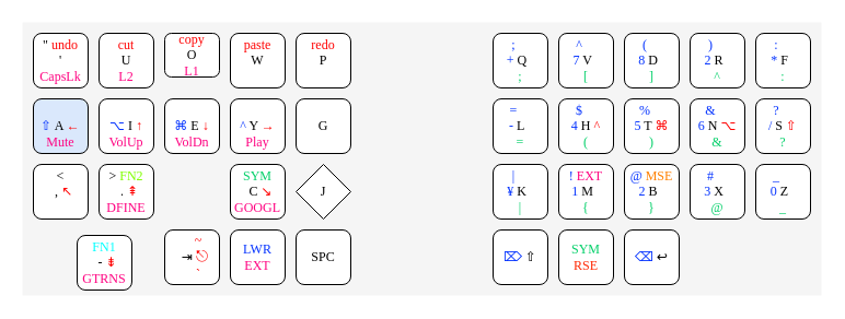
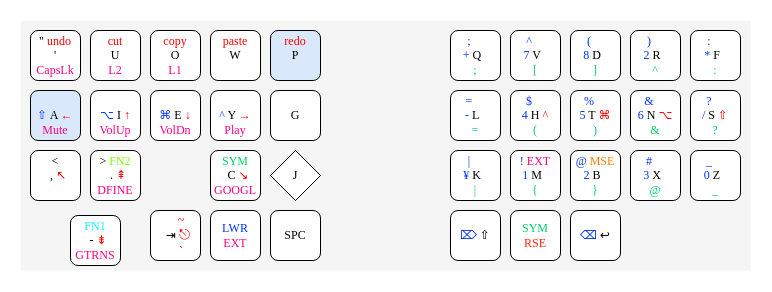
  <mxCell id="0" />
  <mxCell id="1" parent="0" />
  <mxCell id="2" value="" style="rounded=0;whiteSpace=wrap;html=1;fontColor=#333333;fillColor=#f5f5f5;strokeColor=none;fontFamily=Source Code Pro;fontSource=https%3A%2F%2Ffonts.googleapis.com%2Fcss%3Ffamily%3DSource%2BCode%2BPro;" parent="1" vertex="1"><mxGeometry x="20" y="20" width="730" height="250" as="geometry" /></mxCell>
  <mxCell id="3" value="&quot; &lt;font color=&quot;#ff0000&quot;&gt;undo&lt;/font&gt;&lt;br&gt;'&lt;br&gt;&lt;font color=&quot;#ff0080&quot;&gt;CapsLk&lt;/font&gt;" style="rounded=1;whiteSpace=wrap;html=1;fontFamily=Source Code Pro;fontSource=https%3A%2F%2Ffonts.googleapis.com%2Fcss%3Ffamily%3DSource%2BCode%2BPro;" parent="1" vertex="1"><mxGeometry x="30" y="30" width="50" height="50" as="geometry" /></mxCell>
  <mxCell id="4" value="&lt;font color=&quot;#ff0000&quot;&gt;cut&lt;br&gt;&lt;/font&gt;U&lt;br&gt;&lt;font color=&quot;#ff0080&quot;&gt;L2&lt;/font&gt;" style="rounded=1;whiteSpace=wrap;html=1;fontFamily=Source Code Pro;fontSource=https%3A%2F%2Ffonts.googleapis.com%2Fcss%3Ffamily%3DSource%2BCode%2BPro;" parent="1" vertex="1"><mxGeometry x="90" y="30" width="50" height="50" as="geometry" /></mxCell>
- <mxCell id="5" value="&lt;font color=&quot;#ff0000&quot;&gt;copy&lt;/font&gt;&lt;br&gt;O&lt;br&gt;&lt;font color=&quot;#ff0080&quot;&gt;L1&lt;/font&gt;" style="rounded=1;whiteSpace=wrap;html=1;fontFamily=Source Code Pro;fontSource=https%3A%2F%2Ffonts.googleapis.com%2Fcss%3Ffamily%3DSource%2BCode%2BPro;" parent="1" vertex="1"><mxGeometry x="150" y="30" width="50" height="40" as="geometry" /></mxCell>
+ <mxCell id="5" value="&lt;font color=&quot;#ff0000&quot;&gt;copy&lt;/font&gt;&lt;br&gt;O&lt;br&gt;&lt;font color=&quot;#ff0080&quot;&gt;L1&lt;/font&gt;" style="rounded=1;whiteSpace=wrap;html=1;fontFamily=Source Code Pro;fontSource=https%3A%2F%2Ffonts.googleapis.com%2Fcss%3Ffamily%3DSource%2BCode%2BPro;" parent="1" vertex="1"><mxGeometry x="150" y="30" width="50" height="50" as="geometry" /></mxCell>
  <mxCell id="6" value="&lt;font color=&quot;#ff0000&quot;&gt;paste&lt;br&gt;&lt;/font&gt;W&lt;br&gt;&amp;nbsp;" style="rounded=1;whiteSpace=wrap;html=1;fontFamily=Source Code Pro;fontSource=https%3A%2F%2Ffonts.googleapis.com%2Fcss%3Ffamily%3DSource%2BCode%2BPro;" parent="1" vertex="1"><mxGeometry x="210" y="30" width="50" height="50" as="geometry" /></mxCell>
- <mxCell id="7" value="&lt;font color=&quot;#ff0000&quot;&gt;redo&lt;br&gt;&lt;/font&gt;P&lt;br&gt;&amp;nbsp;" style="rounded=1;whiteSpace=wrap;html=1;fontFamily=Source Code Pro;fontSource=https%3A%2F%2Ffonts.googleapis.com%2Fcss%3Ffamily%3DSource%2BCode%2BPro;" parent="1" vertex="1"><mxGeometry x="270" y="30" width="50" height="50" as="geometry" /></mxCell>
+ <mxCell id="7" value="&lt;font color=&quot;#ff0000&quot;&gt;redo&lt;br&gt;&lt;/font&gt;P&lt;br&gt;&amp;nbsp;" style="rounded=1;whiteSpace=wrap;html=1;fontFamily=Source Code Pro;fontSource=https%3A%2F%2Ffonts.googleapis.com%2Fcss%3Ffamily%3DSource%2BCode%2BPro;fillColor=#dae8fc;" parent="1" vertex="1"><mxGeometry x="270" y="30" width="50" height="50" as="geometry" /></mxCell>
  <mxCell id="8" value="&amp;nbsp;&lt;br&gt;&lt;font color=&quot;#0433ff&quot;&gt;⇧&lt;/font&gt; A &lt;font color=&quot;#ff0000&quot;&gt;←&lt;br&gt;&lt;/font&gt;&lt;font color=&quot;#ff0080&quot;&gt;Mute&lt;/font&gt;" style="rounded=1;whiteSpace=wrap;html=1;fontFamily=Source Code Pro;fontSource=https%3A%2F%2Ffonts.googleapis.com%2Fcss%3Ffamily%3DSource%2BCode%2BPro;fillColor=#dae8fc;" parent="1" vertex="1"><mxGeometry x="30" y="90" width="50" height="50" as="geometry" /></mxCell>
  <mxCell id="9" value="&amp;nbsp;&lt;br&gt;&lt;font color=&quot;#0433ff&quot;&gt;⌥&lt;/font&gt; I &lt;font color=&quot;#ff0000&quot;&gt;↑&lt;/font&gt;&lt;br&gt;&lt;font color=&quot;#ff0080&quot;&gt;VolUp&lt;/font&gt;" style="rounded=1;whiteSpace=wrap;html=1;fontFamily=Source Code Pro;fontSource=https%3A%2F%2Ffonts.googleapis.com%2Fcss%3Ffamily%3DSource%2BCode%2BPro;" parent="1" vertex="1"><mxGeometry x="90" y="90" width="50" height="50" as="geometry" /></mxCell>
  <mxCell id="10" value="&amp;nbsp;&lt;br&gt;&lt;font color=&quot;#0433ff&quot;&gt;⌘&lt;/font&gt; E &lt;font color=&quot;#ff0000&quot;&gt;↓&lt;/font&gt;&lt;br&gt;&lt;font color=&quot;#ff0080&quot;&gt;VolDn&lt;/font&gt;" style="rounded=1;whiteSpace=wrap;html=1;fontFamily=Source Code Pro;fontSource=https%3A%2F%2Ffonts.googleapis.com%2Fcss%3Ffamily%3DSource%2BCode%2BPro;" parent="1" vertex="1"><mxGeometry x="150" y="90" width="50" height="50" as="geometry" /></mxCell>
  <mxCell id="11" value="&amp;nbsp;&lt;br&gt;&lt;font color=&quot;#0433ff&quot;&gt;^ &lt;/font&gt;Y &lt;font color=&quot;#ff0000&quot;&gt;→&lt;/font&gt;&lt;br&gt;&lt;font color=&quot;#ff0080&quot;&gt;Play&lt;/font&gt;" style="rounded=1;whiteSpace=wrap;html=1;fontFamily=Source Code Pro;fontSource=https%3A%2F%2Ffonts.googleapis.com%2Fcss%3Ffamily%3DSource%2BCode%2BPro;" parent="1" vertex="1"><mxGeometry x="210" y="90" width="50" height="50" as="geometry" /></mxCell>
  <mxCell id="12" value="G" style="rounded=1;whiteSpace=wrap;html=1;fontFamily=Source Code Pro;fontSource=https%3A%2F%2Ffonts.googleapis.com%2Fcss%3Ffamily%3DSource%2BCode%2BPro;" parent="1" vertex="1"><mxGeometry x="270" y="90" width="50" height="50" as="geometry" /></mxCell>
  <mxCell id="13" value="&amp;lt;&lt;br&gt;&amp;nbsp; , &lt;font color=&quot;#ff0000&quot;&gt;↖&lt;br&gt;&lt;/font&gt;&amp;nbsp;" style="rounded=1;whiteSpace=wrap;html=1;fontFamily=Source Code Pro;fontSource=https%3A%2F%2Ffonts.googleapis.com%2Fcss%3Ffamily%3DSource%2BCode%2BPro;" parent="1" vertex="1"><mxGeometry x="30" y="150" width="50" height="50" as="geometry" /></mxCell>
  <mxCell id="14" value="&amp;gt; &lt;font color=&quot;#80ff00&quot;&gt;FN2&lt;/font&gt;&lt;br&gt;&amp;nbsp; . &lt;font color=&quot;#ff0000&quot;&gt;⇞&lt;/font&gt;&lt;br&gt;&lt;font color=&quot;#ff0080&quot;&gt;DFINE&lt;/font&gt;" style="rounded=1;whiteSpace=wrap;html=1;fontFamily=Source Code Pro;fontSource=https%3A%2F%2Ffonts.googleapis.com%2Fcss%3Ffamily%3DSource%2BCode%2BPro;" parent="1" vertex="1"><mxGeometry x="90" y="150" width="50" height="50" as="geometry" /></mxCell>
  <mxCell id="15" value="&lt;font color=&quot;#00ffff&quot;&gt;FN1&lt;/font&gt;&lt;br&gt;&amp;nbsp; - &lt;font color=&quot;#ff0000&quot;&gt;⇟&lt;/font&gt;&lt;br&gt;&lt;font color=&quot;#ff0080&quot;&gt;GTRNS&lt;/font&gt;" style="rounded=1;whiteSpace=wrap;html=1;fontFamily=Source Code Pro;fontSource=https%3A%2F%2Ffonts.googleapis.com%2Fcss%3Ffamily%3DSource%2BCode%2BPro;" parent="1" vertex="1"><mxGeometry x="70" y="215" width="50" height="50" as="geometry" /></mxCell>
  <mxCell id="16" value="&lt;font color=&quot;#00cf68&quot;&gt;SYM&lt;br&gt;&lt;/font&gt;&amp;nbsp; C &lt;font color=&quot;#ff0000&quot;&gt;↘&lt;/font&gt;&lt;br&gt;&lt;font color=&quot;#ff0080&quot;&gt;GOOGL&lt;/font&gt;" style="rounded=1;whiteSpace=wrap;html=1;fontFamily=Source Code Pro;fontSource=https%3A%2F%2Ffonts.googleapis.com%2Fcss%3Ffamily%3DSource%2BCode%2BPro;" parent="1" vertex="1"><mxGeometry x="210" y="150" width="50" height="50" as="geometry" /></mxCell>
  <mxCell id="17" value="J" style="rhombus;whiteSpace=wrap;html=1;fontFamily=Source Code Pro;fontSource=https%3A%2F%2Ffonts.googleapis.com%2Fcss%3Ffamily%3DSource%2BCode%2BPro;" parent="1" vertex="1"><mxGeometry x="270" y="150" width="50" height="50" as="geometry" /></mxCell>
  <mxCell id="18" value="SPC" style="rounded=1;whiteSpace=wrap;html=1;fontFamily=Source Code Pro;fontSource=https%3A%2F%2Ffonts.googleapis.com%2Fcss%3Ffamily%3DSource%2BCode%2BPro;" parent="1" vertex="1"><mxGeometry x="270" y="210" width="50" height="50" as="geometry" /></mxCell>
  <mxCell id="19" value="&lt;font color=&quot;#0433ff&quot;&gt;; &amp;nbsp; &amp;nbsp;&lt;br&gt;+&lt;/font&gt; Q &amp;nbsp;&lt;br&gt;&lt;font color=&quot;#00cf68&quot;&gt;;&lt;/font&gt;" style="rounded=1;whiteSpace=wrap;html=1;fontFamily=Source Code Pro;fontSource=https%3A%2F%2Ffonts.googleapis.com%2Fcss%3Ffamily%3DSource%2BCode%2BPro;" parent="1" vertex="1"><mxGeometry x="450" y="30" width="50" height="50" as="geometry" /></mxCell>
  <mxCell id="20" value="&lt;font color=&quot;#0433ff&quot;&gt;^ &amp;nbsp; &amp;nbsp;&lt;br&gt;7&lt;/font&gt; V &amp;nbsp;&lt;br&gt;&lt;font color=&quot;#00cf68&quot;&gt;[&lt;/font&gt;" style="rounded=1;whiteSpace=wrap;html=1;fontFamily=Source Code Pro;fontSource=https%3A%2F%2Ffonts.googleapis.com%2Fcss%3Ffamily%3DSource%2BCode%2BPro;" parent="1" vertex="1"><mxGeometry x="510" y="30" width="50" height="50" as="geometry" /></mxCell>
  <mxCell id="21" value="&lt;font color=&quot;#0433ff&quot;&gt;( &amp;nbsp; &amp;nbsp;&lt;br&gt;8&lt;/font&gt; D &amp;nbsp;&lt;br&gt;&lt;font color=&quot;#00cf68&quot;&gt;]&lt;/font&gt;" style="rounded=1;whiteSpace=wrap;html=1;fontFamily=Source Code Pro;fontSource=https%3A%2F%2Ffonts.googleapis.com%2Fcss%3Ffamily%3DSource%2BCode%2BPro;" parent="1" vertex="1"><mxGeometry x="570" y="30" width="50" height="50" as="geometry" /></mxCell>
  <mxCell id="22" value="&lt;font color=&quot;#0433ff&quot;&gt;) &amp;nbsp; &amp;nbsp;&lt;br&gt;2&lt;/font&gt; R &amp;nbsp;&lt;br&gt;&lt;font color=&quot;#00cf68&quot;&gt;^&lt;/font&gt;" style="rounded=1;whiteSpace=wrap;html=1;fontFamily=Source Code Pro;fontSource=https%3A%2F%2Ffonts.googleapis.com%2Fcss%3Ffamily%3DSource%2BCode%2BPro;" parent="1" vertex="1"><mxGeometry x="630" y="30" width="50" height="50" as="geometry" /></mxCell>
  <mxCell id="23" value="&lt;font color=&quot;#0433ff&quot;&gt;: &amp;nbsp; &amp;nbsp;&lt;br&gt;*&lt;/font&gt; F &amp;nbsp;&lt;br&gt;&lt;font color=&quot;#00cf68&quot;&gt;:&lt;/font&gt;" style="rounded=1;whiteSpace=wrap;html=1;fontFamily=Source Code Pro;fontSource=https%3A%2F%2Ffonts.googleapis.com%2Fcss%3Ffamily%3DSource%2BCode%2BPro;" parent="1" vertex="1"><mxGeometry x="690" y="30" width="50" height="50" as="geometry" /></mxCell>
  <mxCell id="24" value="&lt;font color=&quot;#0433ff&quot;&gt;= &amp;nbsp; &amp;nbsp;&lt;/font&gt;&lt;br&gt;&lt;font color=&quot;#0433ff&quot;&gt;- &lt;/font&gt;L &amp;nbsp;&lt;br&gt;&lt;font color=&quot;#00cf68&quot;&gt;=&lt;/font&gt;" style="rounded=1;whiteSpace=wrap;html=1;fontFamily=Source Code Pro;fontSource=https%3A%2F%2Ffonts.googleapis.com%2Fcss%3Ffamily%3DSource%2BCode%2BPro;" parent="1" vertex="1"><mxGeometry x="450" y="90" width="50" height="50" as="geometry" /></mxCell>
  <mxCell id="25" value="&lt;font color=&quot;#0433ff&quot;&gt;$ &amp;nbsp; &amp;nbsp;&lt;br&gt;4&lt;/font&gt; H &lt;font color=&quot;#ff0000&quot;&gt;^&lt;/font&gt;&lt;br&gt;&lt;font color=&quot;#00cf68&quot;&gt;(&lt;/font&gt;" style="rounded=1;whiteSpace=wrap;html=1;fontFamily=Source Code Pro;fontSource=https%3A%2F%2Ffonts.googleapis.com%2Fcss%3Ffamily%3DSource%2BCode%2BPro;" parent="1" vertex="1"><mxGeometry x="510" y="90" width="50" height="50" as="geometry" /></mxCell>
  <mxCell id="26" value="&lt;font color=&quot;#0433ff&quot;&gt;% &amp;nbsp; &amp;nbsp;&lt;/font&gt;&lt;br&gt;&lt;font color=&quot;#0433ff&quot;&gt;5&lt;/font&gt; T &lt;font color=&quot;#ff0000&quot;&gt;⌘&lt;br&gt;&lt;/font&gt;&lt;font color=&quot;#00cf68&quot;&gt;)&lt;/font&gt;" style="rounded=1;whiteSpace=wrap;html=1;fontFamily=Source Code Pro;fontSource=https%3A%2F%2Ffonts.googleapis.com%2Fcss%3Ffamily%3DSource%2BCode%2BPro;" parent="1" vertex="1"><mxGeometry x="570" y="90" width="50" height="50" as="geometry" /></mxCell>
  <mxCell id="27" value="&lt;font color=&quot;#0433ff&quot;&gt;&amp;amp; &amp;nbsp; &amp;nbsp;&lt;/font&gt;&lt;br&gt;&lt;font color=&quot;#0433ff&quot;&gt;6&lt;/font&gt; N &lt;font color=&quot;#ff0000&quot;&gt;⌥&lt;/font&gt;&lt;br&gt;&lt;font color=&quot;#00cf68&quot;&gt;&amp;amp;&lt;/font&gt;" style="rounded=1;whiteSpace=wrap;html=1;fontFamily=Source Code Pro;fontSource=https%3A%2F%2Ffonts.googleapis.com%2Fcss%3Ffamily%3DSource%2BCode%2BPro;" parent="1" vertex="1"><mxGeometry x="630" y="90" width="50" height="50" as="geometry" /></mxCell>
  <mxCell id="28" value="&lt;font color=&quot;#0433ff&quot;&gt;? &amp;nbsp; &amp;nbsp;&lt;/font&gt;&lt;br&gt;&lt;font color=&quot;#0433ff&quot;&gt;/&lt;/font&gt; S &lt;font color=&quot;#ff0000&quot;&gt;⇧&lt;br&gt;&lt;/font&gt;&lt;font color=&quot;#00cf68&quot;&gt;?&lt;/font&gt;" style="rounded=1;whiteSpace=wrap;html=1;fontFamily=Source Code Pro;fontSource=https%3A%2F%2Ffonts.googleapis.com%2Fcss%3Ffamily%3DSource%2BCode%2BPro;" parent="1" vertex="1"><mxGeometry x="690" y="90" width="50" height="50" as="geometry" /></mxCell>
  <mxCell id="29" value="&lt;font color=&quot;#0433ff&quot;&gt;| &amp;nbsp; &amp;nbsp;&lt;/font&gt;&lt;br&gt;&lt;font color=&quot;#0433ff&quot;&gt;¥&lt;/font&gt; K &amp;nbsp;&lt;br&gt;&lt;font color=&quot;#00cf68&quot;&gt;|&lt;/font&gt;" style="rounded=1;whiteSpace=wrap;html=1;fontFamily=Source Code Pro;fontSource=https%3A%2F%2Ffonts.googleapis.com%2Fcss%3Ffamily%3DSource%2BCode%2BPro;" parent="1" vertex="1"><mxGeometry x="450" y="150" width="50" height="50" as="geometry" /></mxCell>
  <mxCell id="30" value="&lt;font color=&quot;#0433ff&quot;&gt;!&lt;/font&gt; &lt;font color=&quot;#ff0080&quot;&gt;EXT&lt;/font&gt;&lt;br&gt;&lt;font color=&quot;#0433ff&quot;&gt;1 &lt;/font&gt;M &amp;nbsp;&lt;br&gt;&lt;font color=&quot;#00cf68&quot;&gt;{&lt;/font&gt;" style="rounded=1;whiteSpace=wrap;html=1;fontFamily=Source Code Pro;fontSource=https%3A%2F%2Ffonts.googleapis.com%2Fcss%3Ffamily%3DSource%2BCode%2BPro;" parent="1" vertex="1"><mxGeometry x="510" y="150" width="50" height="50" as="geometry" /></mxCell>
  <mxCell id="31" value="&lt;font color=&quot;#0433ff&quot;&gt;@&lt;/font&gt; &lt;font color=&quot;#ff8000&quot;&gt;MSE&lt;/font&gt;&lt;br&gt;&lt;font color=&quot;#0433ff&quot;&gt;2&lt;/font&gt; B &amp;nbsp;&lt;br&gt;&lt;font color=&quot;#00cf68&quot;&gt;}&lt;/font&gt;" style="rounded=1;whiteSpace=wrap;html=1;fontFamily=Source Code Pro;fontSource=https%3A%2F%2Ffonts.googleapis.com%2Fcss%3Ffamily%3DSource%2BCode%2BPro;" parent="1" vertex="1"><mxGeometry x="570" y="150" width="50" height="50" as="geometry" /></mxCell>
  <mxCell id="32" value="&lt;font color=&quot;#0433ff&quot;&gt;# &amp;nbsp; &amp;nbsp;&lt;/font&gt;&lt;br&gt;&lt;font color=&quot;#0433ff&quot;&gt;3&lt;/font&gt; X &amp;nbsp;&lt;br&gt;&lt;font color=&quot;#00cf68&quot;&gt;@&lt;/font&gt;" style="rounded=1;whiteSpace=wrap;html=1;fontFamily=Source Code Pro;fontSource=https%3A%2F%2Ffonts.googleapis.com%2Fcss%3Ffamily%3DSource%2BCode%2BPro;" parent="1" vertex="1"><mxGeometry x="630" y="150" width="50" height="50" as="geometry" /></mxCell>
  <mxCell id="33" value="&lt;font color=&quot;#0433ff&quot;&gt;_ &amp;nbsp; &amp;nbsp;&lt;/font&gt;&lt;br&gt;&lt;font color=&quot;#0433ff&quot;&gt;0&lt;/font&gt; Z &amp;nbsp;&lt;br&gt;&lt;font color=&quot;#00cf68&quot;&gt;_&lt;/font&gt;" style="rounded=1;whiteSpace=wrap;html=1;fontFamily=Source Code Pro;fontSource=https%3A%2F%2Ffonts.googleapis.com%2Fcss%3Ffamily%3DSource%2BCode%2BPro;" parent="1" vertex="1"><mxGeometry x="690" y="150" width="50" height="50" as="geometry" /></mxCell>
  <mxCell id="34" value="&lt;font color=&quot;#0433ff&quot;&gt;⌦&lt;/font&gt; ⇧" style="rounded=1;whiteSpace=wrap;html=1;fontFamily=Source Code Pro;fontSource=https%3A%2F%2Ffonts.googleapis.com%2Fcss%3Ffamily%3DSource%2BCode%2BPro;" parent="1" vertex="1"><mxGeometry x="450" y="210" width="50" height="50" as="geometry" /></mxCell>
  <mxCell id="35" value="&lt;font&gt;&lt;font color=&quot;#0433ff&quot;&gt;LWR&lt;/font&gt;&lt;br&gt;&lt;font color=&quot;#ff0080&quot;&gt;EXT&lt;/font&gt;&lt;br&gt;&lt;/font&gt;" style="rounded=1;whiteSpace=wrap;html=1;fontColor=default;fontFamily=Source Code Pro;fontSource=https%3A%2F%2Ffonts.googleapis.com%2Fcss%3Ffamily%3DSource%2BCode%2BPro;" parent="1" vertex="1"><mxGeometry x="210" y="210" width="50" height="50" as="geometry" /></mxCell>
  <mxCell id="36" value="&lt;font&gt;&lt;font color=&quot;#00cf68&quot;&gt;SYM&lt;br&gt;&lt;/font&gt;&lt;font color=&quot;#ff2600&quot;&gt;RSE&lt;/font&gt;&lt;/font&gt;" style="rounded=1;whiteSpace=wrap;html=1;fontColor=default;fontFamily=Source Code Pro;fontSource=https%3A%2F%2Ffonts.googleapis.com%2Fcss%3Ffamily%3DSource%2BCode%2BPro;" parent="1" vertex="1"><mxGeometry x="510" y="210" width="50" height="50" as="geometry" /></mxCell>
  <mxCell id="37" value="&lt;font style=&quot;font-size: 12px;&quot;&gt;&lt;font color=&quot;#ff0000&quot;&gt;&amp;nbsp; &amp;nbsp; ~&lt;/font&gt;&lt;br&gt;&amp;nbsp; ⇥&amp;nbsp;&lt;/font&gt;&lt;font color=&quot;#ff0000&quot;&gt;&lt;span style=&quot;caret-color: rgb(77, 81, 86); font-size: 14px; text-align: left; background-color: rgb(255, 255, 255);&quot;&gt;⎋&lt;br&gt;&lt;/span&gt;&amp;nbsp; &amp;nbsp; `&lt;/font&gt;&lt;span style=&quot;text-align: start; caret-color: rgb(0, 0, 0);&quot;&gt;&lt;font style=&quot;font-size: 12px;&quot;&gt;&lt;br&gt;&lt;/font&gt;&lt;/span&gt;" style="rounded=1;whiteSpace=wrap;html=1;fontColor=#000000;strokeColor=#000000;fontFamily=Source Code Pro;fontSource=https%3A%2F%2Ffonts.googleapis.com%2Fcss%3Ffamily%3DSource%2BCode%2BPro;" parent="1" vertex="1"><mxGeometry x="150" y="210" width="50" height="50" as="geometry" /></mxCell>
  <mxCell id="38" value="&lt;font style=&quot;font-size: 12px;&quot;&gt;&lt;font color=&quot;#0433ff&quot;&gt;⌫&lt;/font&gt; ↩&lt;/font&gt;&lt;span style=&quot;text-align: start; caret-color: rgb(0, 0, 0);&quot;&gt;&lt;font style=&quot;font-size: 12px;&quot;&gt;&lt;br&gt;&lt;/font&gt;&lt;/span&gt;" style="rounded=1;whiteSpace=wrap;html=1;fontColor=#000000;fontFamily=Source Code Pro;fontSource=https%3A%2F%2Ffonts.googleapis.com%2Fcss%3Ffamily%3DSource%2BCode%2BPro;" parent="1" vertex="1"><mxGeometry x="570" y="210" width="50" height="50" as="geometry" /></mxCell>
